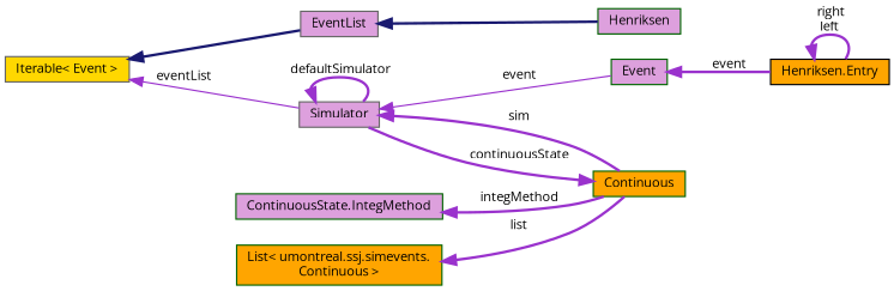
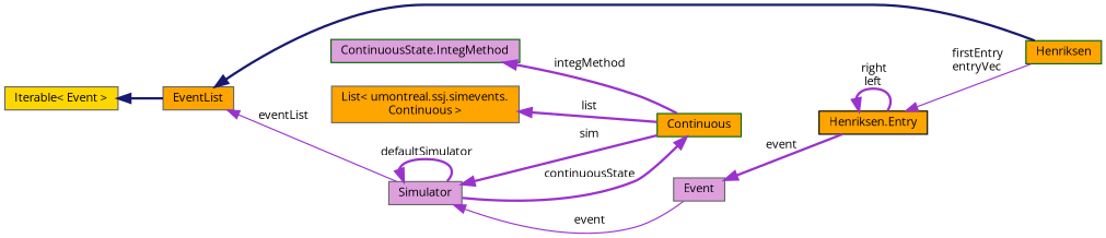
  digraph {
    fontname="Open Sans"
    rankdir=LR
    node [color=darkgreen fillcolor=orange fontname="Open Sans" fontsize=10 shape=record style=filled]
    edge [color=darkorchid3 dir=back fontname="Open Sans" fontsize=10 labelfontname=Helvetica labelfontsize=10 style=bold]
-   n1 [fillcolor=plum fontcolor=black height=0.2 label=Henriksen width=0.4]
-   n2 [color=gray40 fillcolor=plum height=0.2 label=EventList width=0.4]
+   n1 [fontcolor=black height=0.2 label=Henriksen width=0.4]
+   n2 [color=gray40 height=0.2 label=EventList width=0.4]
    n3 [color=gray40 fillcolor=plum height=0.2 label=Simulator width=0.4]
-   n4 [fillcolor=plum height=0.2 label=Event width=0.4]
+   n4 [color=gray40 fillcolor=plum height=0.2 label=Event width=0.4]
    n5 [height=0.2 label=Continuous width=0.4]
    n6 [color=gray40 fillcolor=gold height=0.2 label="Iterable\< Event \>" width=0.4]
    n7 [color=black height=0.2 label="Henriksen.Entry" width=0.4]
    n8 [fillcolor=plum height=0.2 label="ContinuousState.IntegMethod" width=0.4]
-   n9 [height=0.2 label="List\< umontreal.ssj.simevents.\lContinuous \>" width=0.4]
+   n9 [color=gray40 height=0.2 label="List\< umontreal.ssj.simevents.\lContinuous \>" width=0.4]
    n2 -> n1 [color=midnightblue]
-   n6 -> n3 [label=" eventList" style=solid]
+   n2 -> n3 [label=" eventList" style=solid]
    n3 -> n3 [label=" defaultSimulator"]
    n3 -> n4 [label=" event" style=solid]
    n3 -> n5 [label=" sim"]
    n4 -> n7 [label=" event"]
    n5 -> n3 [label=" continuousState"]
    n6 -> n2 [color=midnightblue]
+   n7 -> n1 [label=" firstEntry\nentryVec" style=solid]
    n7 -> n7 [label=" right\nleft"]
    n8 -> n5 [label=" integMethod"]
    n9 -> n5 [label=" list"]
  }
